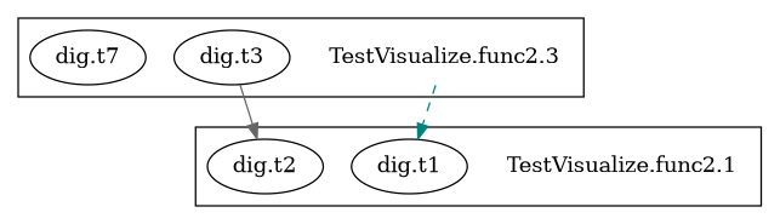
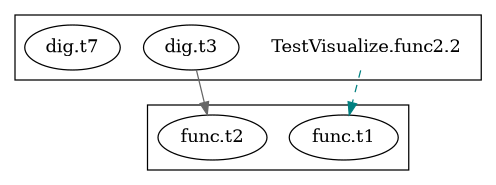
  digraph {
    compound=true
-   "TestVisualize.func2.2" [shape=plaintext label="TestVisualize.func2.3"]
+   "TestVisualize.func2.2" [shape=plaintext]
    n2 [label="dig.t3"]
    n3 [label="dig.t7"]
-   "TestVisualize.func2.1" [shape=plaintext]
-   n5 [label="dig.t1"]
-   n6 [label="dig.t2"]
+   n5 [label="func.t1"]
+   n6 [label="func.t2"]
    subgraph cluster_1 {
      "TestVisualize.func2.2"
      n2
      n3
    }
    subgraph cluster_2 {
-     "TestVisualize.func2.1"
      n5
      n6
    }
    "TestVisualize.func2.2" -> n5 [color=teal style=dashed]
    n2 -> n6 [color=gray40 style=solid]
  }
